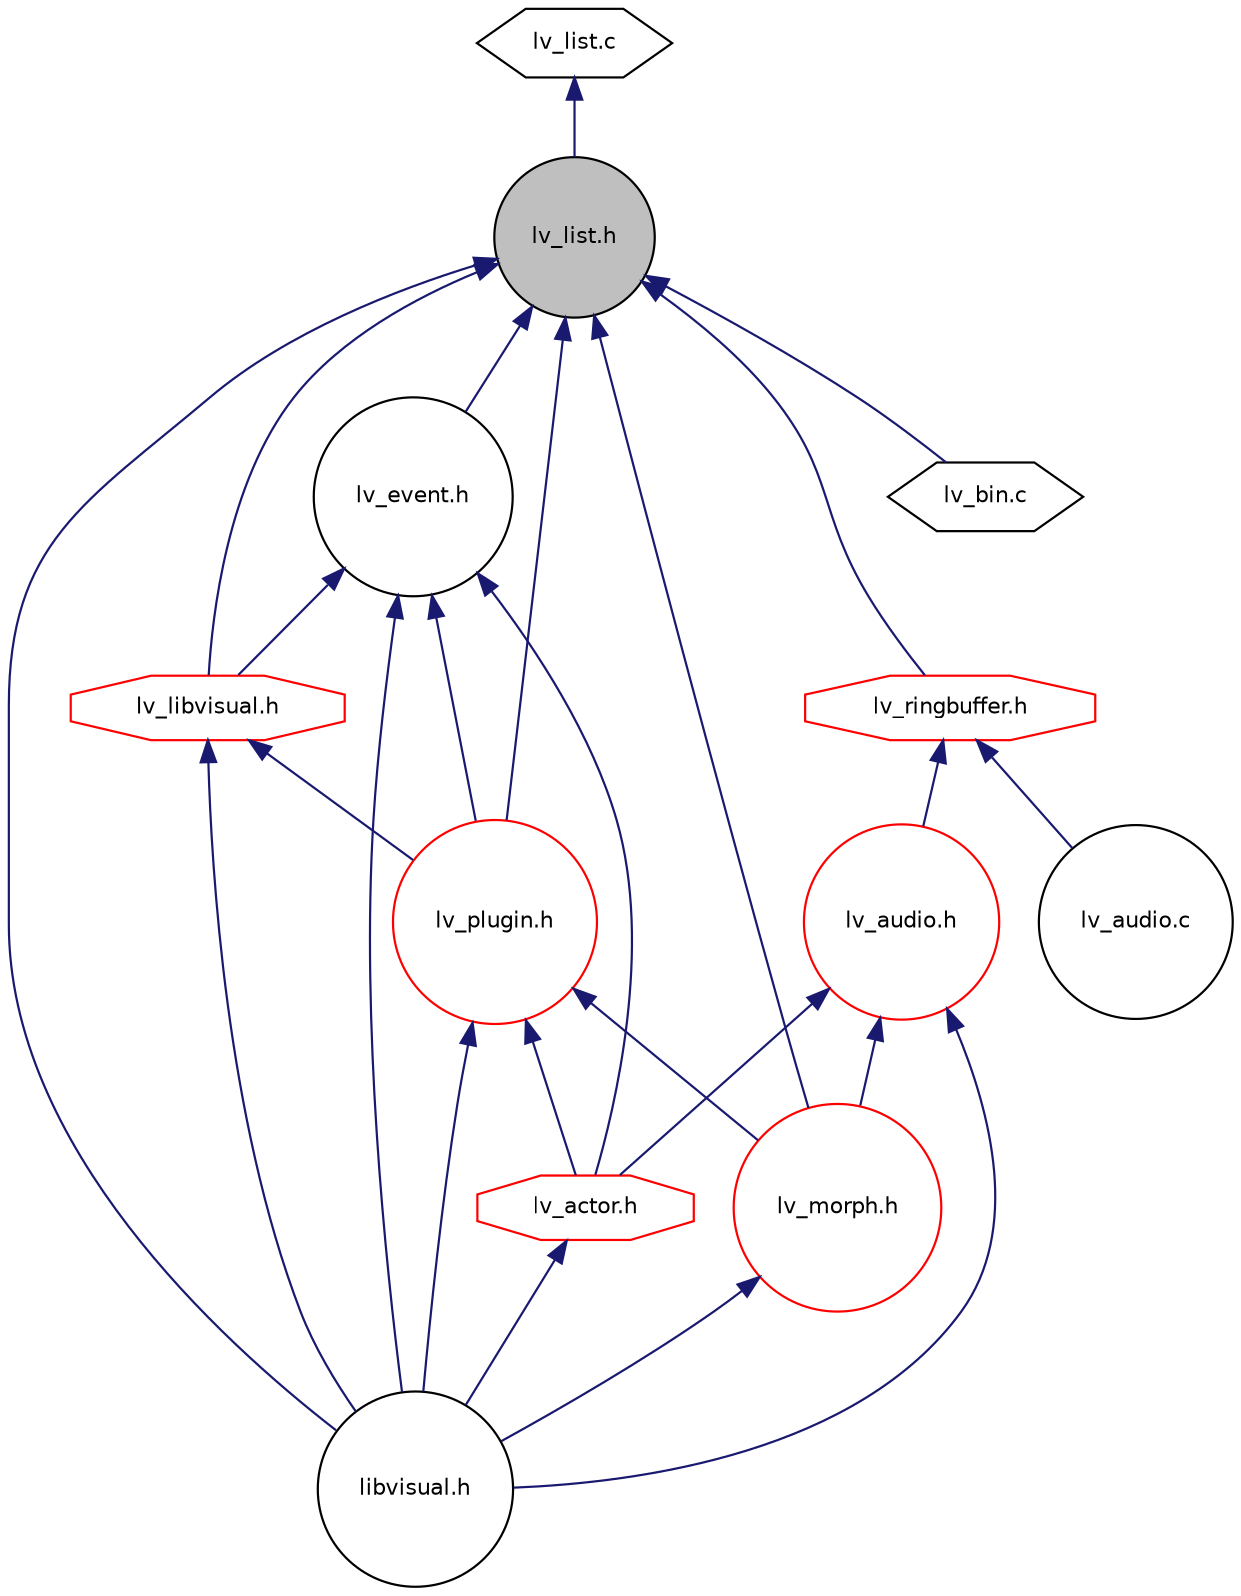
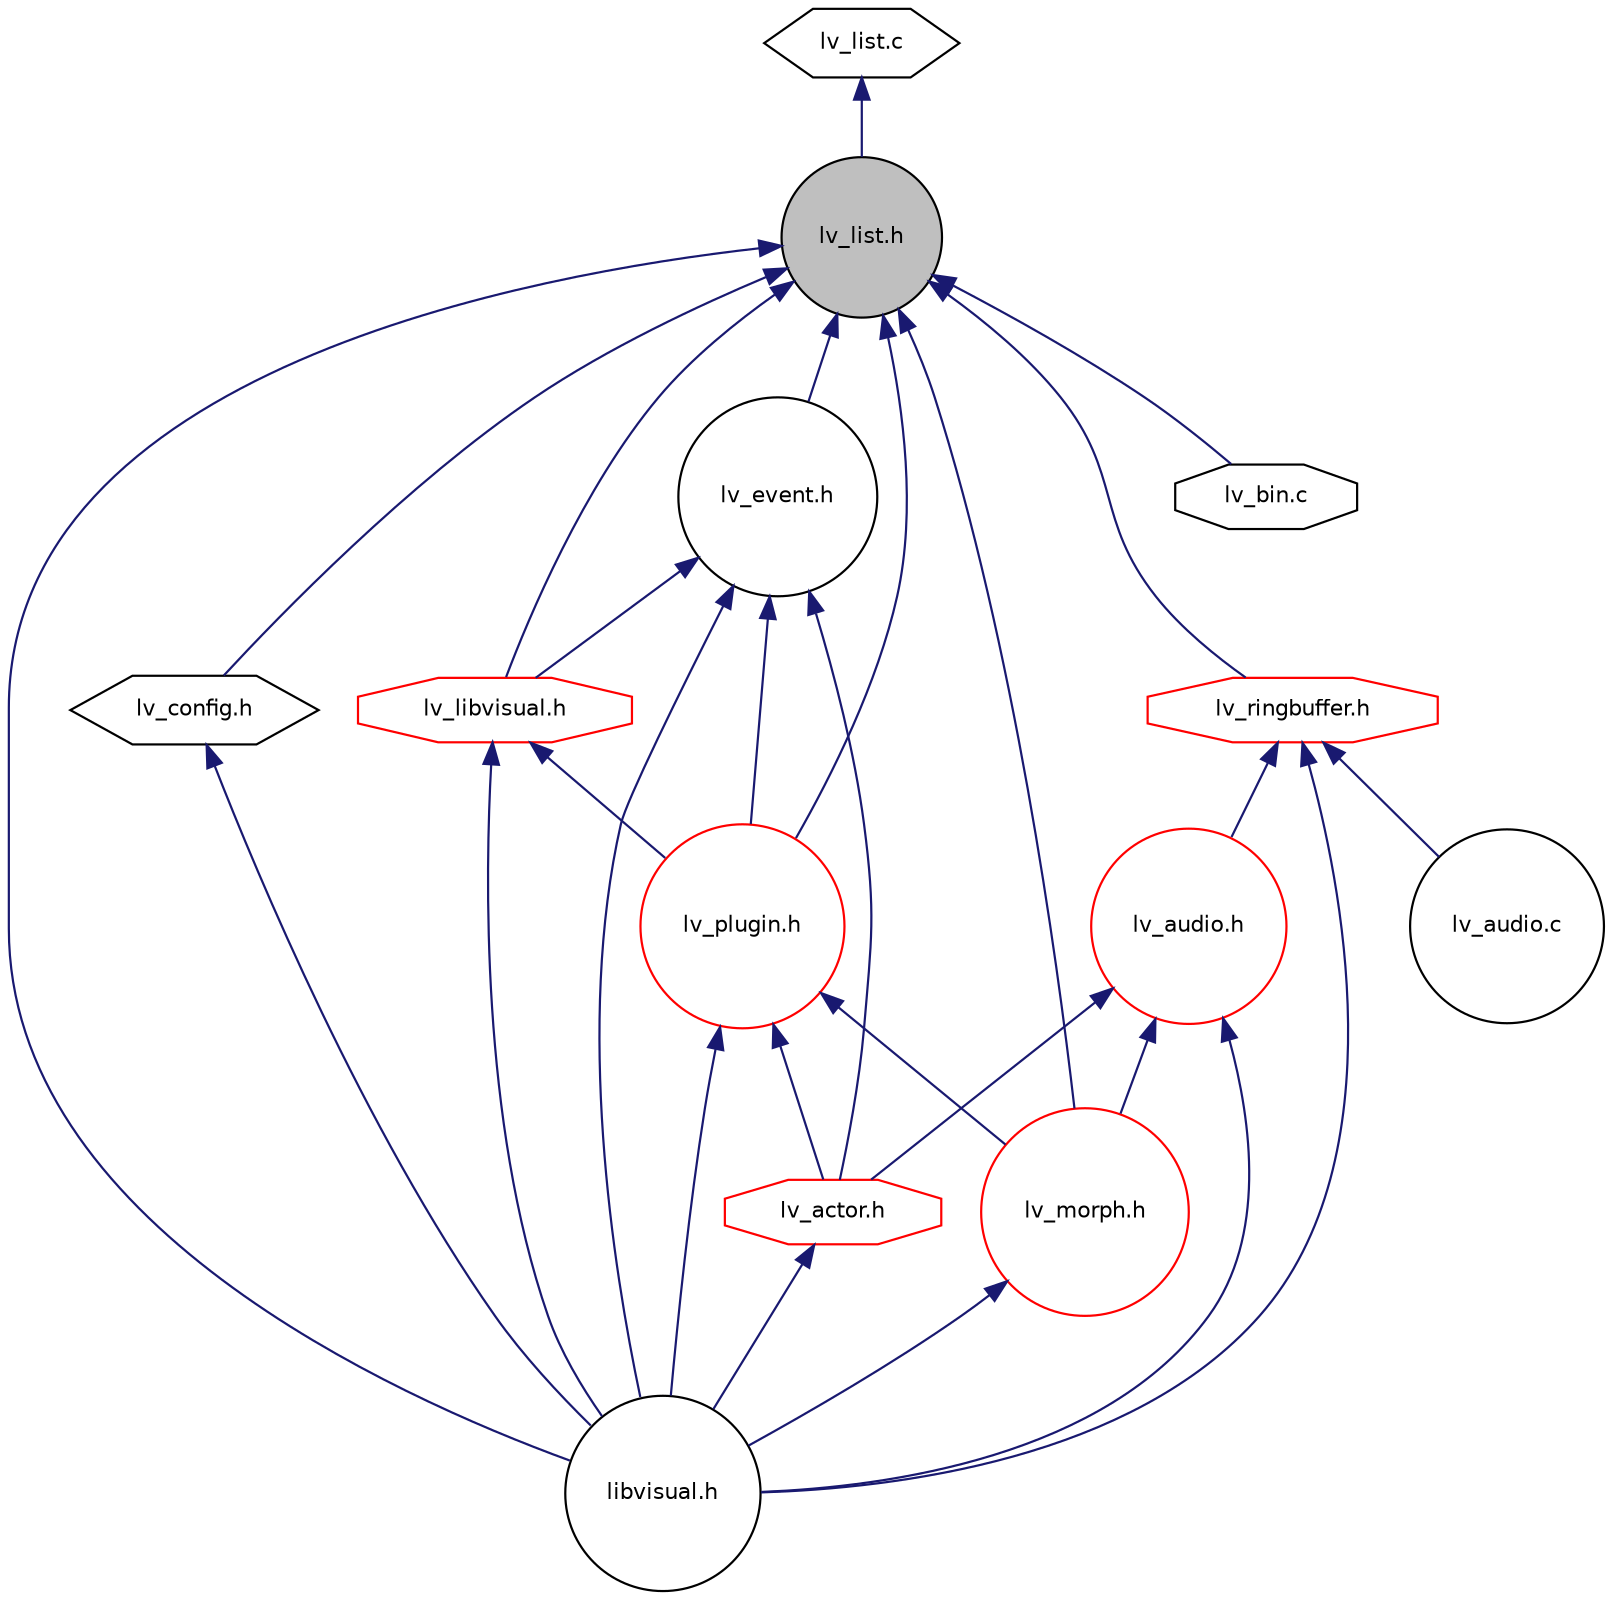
  digraph {
    node [color=black fillcolor=white fontname=Helvetica fontsize=10 shape=circle style=filled]
    edge [color=midnightblue dir=back fontname=Helvetica fontsize=10 labelfontname=Helvetica labelfontsize=10 style=solid]
    n1 [fillcolor=grey75 fontcolor=black height=0.2 label="lv_list.h" width=0.4]
    n2 [height=0.2 label="libvisual.h" width=0.4]
-   n3 [height=0.2 label="lv_bin.c" shape=hexagon width=0.4]
+   n3 [height=0.2 label="lv_bin.c" shape=octagon width=0.4]
+   n4 [height=0.2 label="lv_config.h" shape=hexagon width=0.4]
    n5 [height=0.2 label="lv_event.h" width=0.4]
    n6 [color=red height=0.2 label="lv_libvisual.h" shape=octagon width=0.4]
    n7 [color=red height=0.2 label="lv_plugin.h" width=0.4]
    n8 [color=red height=0.2 label="lv_morph.h" width=0.4]
    n9 [color=red height=0.2 label="lv_ringbuffer.h" shape=octagon width=0.4]
    n10 [color=red height=0.2 label="lv_actor.h" shape=octagon width=0.4]
    n11 [height=0.2 label="lv_list.c" shape=hexagon width=0.4]
    n12 [color=red height=0.2 label="lv_audio.h" width=0.4]
    n13 [height=0.2 label="lv_audio.c" width=0.4]
    n1 -> n2
    n1 -> n3
+   n1 -> n4
    n1 -> n5
    n1 -> n6
    n1 -> n7
    n1 -> n8
    n1 -> n9
+   n4 -> n2
    n5 -> n2
    n5 -> n6
    n5 -> n7
    n5 -> n10
    n6 -> n2
    n6 -> n7
    n7 -> n2
    n7 -> n8
    n7 -> n10
    n8 -> n2
+   n9 -> n2
    n9 -> n12
    n9 -> n13
    n10 -> n2
    n11 -> n1
    n12 -> n2
    n12 -> n8
    n12 -> n10
  }
